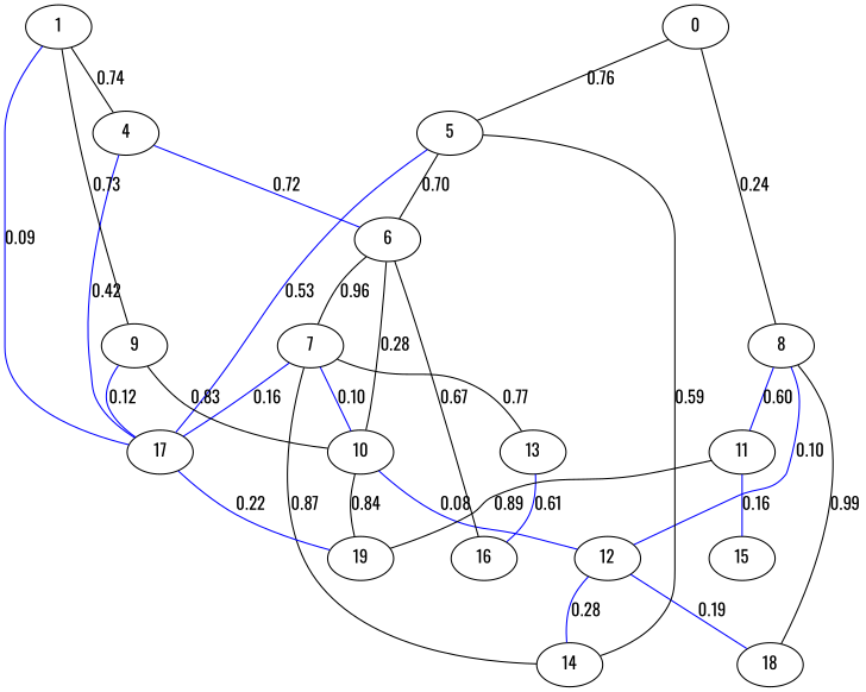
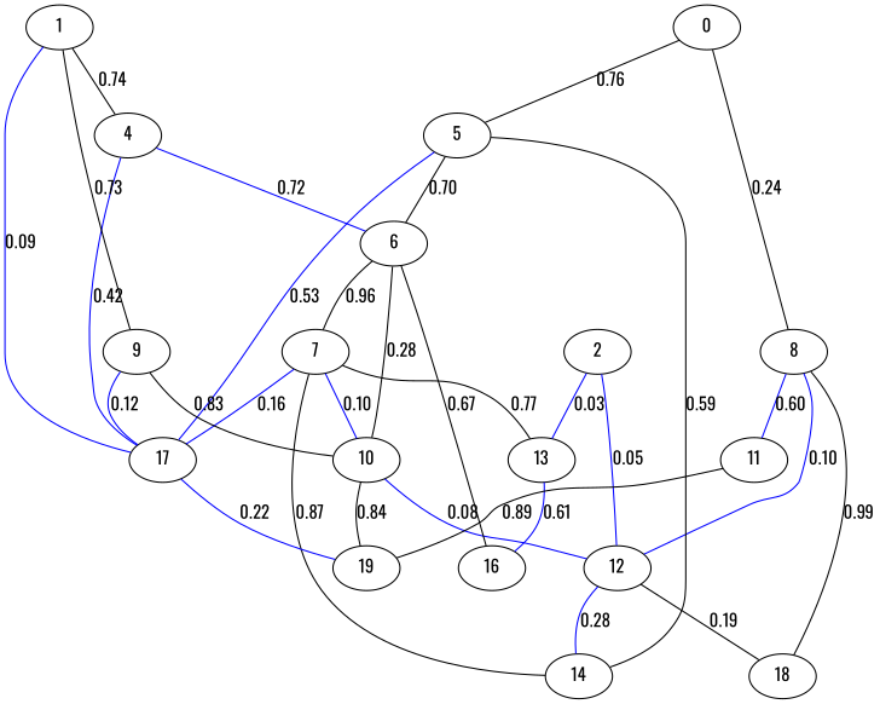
  graph {
    fontname=Oswald
    node [fontname=Oswald]
    edge [color=blue fontname=Oswald]
    10
    12
    19
    14
    18
    6
    16
    7
+   2
    13
    4
    17
    0
    8
    5
    11
-   15
    1
    9
    10 -- 12 [label=0.08]
    10 -- 19 [label=0.84 color=""]
    12 -- 14 [label=0.28]
-   12 -- 18 [label=0.19]
+   12 -- 18 [color=black label=0.19]
    6 -- 10 [label=0.28 color=""]
    6 -- 16 [label=0.67 color=""]
    6 -- 7 [label=0.96 color=""]
    7 -- 10 [label=0.10]
    7 -- 14 [label=0.87 color=""]
    7 -- 13 [label=0.77 color=""]
    7 -- 17 [label=0.16]
+   2 -- 12 [label=0.05]
+   2 -- 13 [label=0.03]
    13 -- 16 [label=0.61]
    4 -- 6 [label=0.72]
    4 -- 17 [label=0.42]
    17 -- 19 [label=0.22]
    0 -- 8 [label=0.24 color=""]
    0 -- 5 [label=0.76 color=""]
    8 -- 12 [label=0.10]
    8 -- 18 [label=0.99 color=""]
    8 -- 11 [label=0.60]
    5 -- 14 [label=0.59 color=""]
    5 -- 6 [label=0.70 color=""]
    5 -- 17 [label=0.53]
    11 -- 19 [label=0.89 color=""]
-   11 -- 15 [label=0.16]
    1 -- 4 [label=0.74 color=""]
    1 -- 17 [label=0.09]
    1 -- 9 [label=0.73 color=""]
    9 -- 10 [label=0.83 color=""]
    9 -- 17 [label=0.12]
  }
